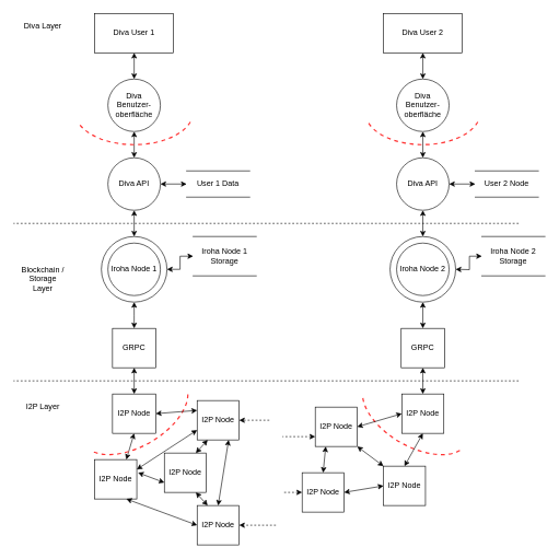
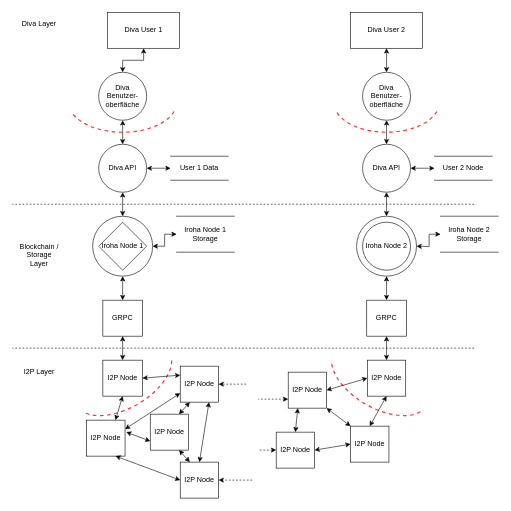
  <mxCell id="0" />
  <mxCell id="1" parent="0" />
- <mxCell id="2" value="Diva User 1" style="rounded=0;whiteSpace=wrap;html=1;" parent="1" vertex="1"><mxGeometry x="144" y="20" width="120" height="60" as="geometry" /></mxCell>
+ <mxCell id="2" value="Diva User 1" style="rounded=0;whiteSpace=wrap;html=1;" parent="1" vertex="1"><mxGeometry x="179" y="20" width="120" height="60" as="geometry" /></mxCell>
  <mxCell id="3" value="&lt;span&gt;Diva&amp;nbsp;&lt;/span&gt;User&amp;nbsp;&lt;span&gt;2&lt;/span&gt;" style="rounded=0;whiteSpace=wrap;html=1;" parent="1" vertex="1"><mxGeometry x="584" y="20" width="120" height="60" as="geometry" /></mxCell>
  <mxCell id="4" value="I2P Node" style="rounded=0;whiteSpace=wrap;html=1;" parent="1" vertex="1"><mxGeometry x="171" y="600" width="66" height="60" as="geometry" /></mxCell>
  <mxCell id="5" value="I2P Node" style="rounded=0;whiteSpace=wrap;html=1;" parent="1" vertex="1"><mxGeometry x="612" y="600" width="64" height="60" as="geometry" /></mxCell>
  <mxCell id="6" style="edgeStyle=orthogonalEdgeStyle;rounded=0;orthogonalLoop=1;jettySize=auto;html=1;exitX=0.5;exitY=1;exitDx=0;exitDy=0;shadow=0;sketch=0;startArrow=classic;startFill=1;" parent="1" source="50" edge="1"><mxGeometry relative="1" as="geometry"><mxPoint x="204" y="460" as="sourcePoint" /><mxPoint x="204" y="500" as="targetPoint" /></mxGeometry></mxCell>
  <mxCell id="7" style="edgeStyle=orthogonalEdgeStyle;rounded=0;orthogonalLoop=1;jettySize=auto;html=1;shadow=0;sketch=0;startArrow=classic;startFill=1;entryX=0.5;entryY=0;entryDx=0;entryDy=0;exitX=0.5;exitY=1;exitDx=0;exitDy=0;" parent="1" source="65" target="13" edge="1"><mxGeometry relative="1" as="geometry"><mxPoint x="204" y="190" as="sourcePoint" /><mxPoint x="204" y="130" as="targetPoint" /></mxGeometry></mxCell>
  <mxCell id="8" style="edgeStyle=orthogonalEdgeStyle;rounded=0;orthogonalLoop=1;jettySize=auto;html=1;exitX=0.5;exitY=1;exitDx=0;exitDy=0;shadow=0;sketch=0;startArrow=classic;startFill=1;entryX=0.5;entryY=0;entryDx=0;entryDy=0;" parent="1" source="68" target="20" edge="1"><mxGeometry relative="1" as="geometry"><mxPoint x="204" y="80" as="sourcePoint" /><mxPoint x="644" y="120" as="targetPoint" /></mxGeometry></mxCell>
  <mxCell id="9" style="edgeStyle=orthogonalEdgeStyle;rounded=0;orthogonalLoop=1;jettySize=auto;html=1;exitX=0.5;exitY=1;exitDx=0;exitDy=0;shadow=0;sketch=0;startArrow=classic;startFill=1;entryX=0.5;entryY=0;entryDx=0;entryDy=0;" parent="1" source="23" target="5" edge="1"><mxGeometry relative="1" as="geometry"><mxPoint x="644" y="450" as="sourcePoint" /><mxPoint x="214" y="410" as="targetPoint" /></mxGeometry></mxCell>
  <mxCell id="10" value="I2P Layer" style="text;html=1;strokeColor=none;fillColor=none;align=center;verticalAlign=middle;whiteSpace=wrap;rounded=0;" parent="1" vertex="1"><mxGeometry x="30" y="610" width="70" height="20" as="geometry" /></mxCell>
  <mxCell id="11" value="Blockchain / Storage Layer" style="text;html=1;strokeColor=none;fillColor=none;align=center;verticalAlign=middle;whiteSpace=wrap;rounded=0;" parent="1" vertex="1"><mxGeometry x="30" y="400" width="70" height="50" as="geometry" /></mxCell>
  <mxCell id="12" value="Diva Layer" style="text;html=1;strokeColor=none;fillColor=none;align=center;verticalAlign=middle;whiteSpace=wrap;rounded=0;" parent="1" vertex="1"><mxGeometry x="30" y="30" width="70" height="20" as="geometry" /></mxCell>
  <mxCell id="13" value="Diva API" style="ellipse;whiteSpace=wrap;html=1;aspect=fixed;" parent="1" vertex="1"><mxGeometry x="164" y="240" width="80" height="80" as="geometry" /></mxCell>
  <mxCell id="14" value="" style="endArrow=classic;startArrow=classic;html=1;entryX=0.5;entryY=1;entryDx=0;entryDy=0;exitX=0.5;exitY=0;exitDx=0;exitDy=0;" parent="1" source="50" target="13" edge="1"><mxGeometry width="50" height="50" relative="1" as="geometry"><mxPoint x="204" y="240" as="sourcePoint" /><mxPoint x="600" y="490" as="targetPoint" /></mxGeometry></mxCell>
  <mxCell id="15" value="I2P Node" style="rounded=0;whiteSpace=wrap;html=1;" parent="1" vertex="1"><mxGeometry x="144" y="700" width="64" height="60" as="geometry" /></mxCell>
  <mxCell id="16" style="rounded=0;orthogonalLoop=1;jettySize=auto;html=1;exitX=0.75;exitY=1;exitDx=0;exitDy=0;shadow=0;sketch=0;startArrow=classic;startFill=1;entryX=0;entryY=0.5;entryDx=0;entryDy=0;" parent="1" source="15" target="17" edge="1"><mxGeometry relative="1" as="geometry"><mxPoint x="247" y="640" as="sourcePoint" /><mxPoint x="280" y="640" as="targetPoint" /></mxGeometry></mxCell>
  <mxCell id="17" value="I2P Node" style="rounded=0;whiteSpace=wrap;html=1;" parent="1" vertex="1"><mxGeometry x="300" y="770" width="64" height="60" as="geometry" /></mxCell>
  <mxCell id="18" style="rounded=0;orthogonalLoop=1;jettySize=auto;html=1;exitX=0.5;exitY=1;exitDx=0;exitDy=0;shadow=0;sketch=0;startArrow=classic;startFill=1;entryX=0.75;entryY=0;entryDx=0;entryDy=0;" parent="1" source="4" target="15" edge="1"><mxGeometry relative="1" as="geometry"><mxPoint x="354" y="640" as="sourcePoint" /><mxPoint x="380" y="640" as="targetPoint" /></mxGeometry></mxCell>
  <mxCell id="19" value="" style="endArrow=classic;startArrow=classic;html=1;entryX=0.5;entryY=1;entryDx=0;entryDy=0;exitX=0.5;exitY=0;exitDx=0;exitDy=0;" parent="1" source="53" target="20" edge="1"><mxGeometry width="50" height="50" relative="1" as="geometry"><mxPoint x="644" y="240" as="sourcePoint" /><mxPoint x="401.716" y="198.284" as="targetPoint" /></mxGeometry></mxCell>
  <mxCell id="20" value="Diva API" style="ellipse;whiteSpace=wrap;html=1;aspect=fixed;" parent="1" vertex="1"><mxGeometry x="604" y="240" width="80" height="80" as="geometry" /></mxCell>
  <mxCell id="21" value="GRPC" style="rounded=0;whiteSpace=wrap;html=1;" parent="1" vertex="1"><mxGeometry x="171" y="500" width="66" height="60" as="geometry" /></mxCell>
  <mxCell id="22" value="" style="edgeStyle=orthogonalEdgeStyle;rounded=0;orthogonalLoop=1;jettySize=auto;html=1;startArrow=classic;startFill=1;entryX=0.5;entryY=1;entryDx=0;entryDy=0;" parent="1" source="23" target="53" edge="1"><mxGeometry relative="1" as="geometry"><mxPoint x="644" y="460" as="targetPoint" /></mxGeometry></mxCell>
  <mxCell id="23" value="GRPC" style="rounded=0;whiteSpace=wrap;html=1;" parent="1" vertex="1"><mxGeometry x="611" y="500" width="66" height="60" as="geometry" /></mxCell>
  <mxCell id="24" style="edgeStyle=orthogonalEdgeStyle;rounded=0;orthogonalLoop=1;jettySize=auto;html=1;exitX=0.5;exitY=1;exitDx=0;exitDy=0;shadow=0;sketch=0;startArrow=classic;startFill=1;entryX=0.5;entryY=0;entryDx=0;entryDy=0;" parent="1" source="21" target="4" edge="1"><mxGeometry relative="1" as="geometry"><mxPoint x="214" y="470" as="sourcePoint" /><mxPoint x="214" y="510" as="targetPoint" /></mxGeometry></mxCell>
  <mxCell id="25" value="" style="verticalLabelPosition=bottom;verticalAlign=top;html=1;shape=mxgraph.basic.arc;startAngle=0.3;endAngle=0.694;dashed=1;strokeColor=#FF3333;strokeWidth=2;rotation=-30;" parent="1" vertex="1"><mxGeometry x="114" y="580" width="180" height="100" as="geometry" /></mxCell>
  <mxCell id="26" value="" style="verticalLabelPosition=bottom;verticalAlign=top;html=1;shape=mxgraph.basic.arc;startAngle=0.3;endAngle=0.694;dashed=1;strokeColor=#FF3333;strokeWidth=2;rotation=30;" parent="1" vertex="1"><mxGeometry x="544" y="580" width="180" height="100" as="geometry" /></mxCell>
  <mxCell id="27" value="I2P Node" style="rounded=0;whiteSpace=wrap;html=1;" parent="1" vertex="1"><mxGeometry x="584" y="710" width="64" height="60" as="geometry" /></mxCell>
  <mxCell id="28" value="I2P Node" style="rounded=0;whiteSpace=wrap;html=1;" parent="1" vertex="1"><mxGeometry x="480" y="620" width="64" height="60" as="geometry" /></mxCell>
  <mxCell id="29" value="I2P Node" style="rounded=0;whiteSpace=wrap;html=1;" parent="1" vertex="1"><mxGeometry x="300" y="610" width="64" height="60" as="geometry" /></mxCell>
  <mxCell id="30" value="I2P Node" style="rounded=0;whiteSpace=wrap;html=1;" parent="1" vertex="1"><mxGeometry x="460" y="720" width="64" height="60" as="geometry" /></mxCell>
  <mxCell id="31" value="I2P Node" style="rounded=0;whiteSpace=wrap;html=1;" parent="1" vertex="1"><mxGeometry x="250" y="690" width="64" height="60" as="geometry" /></mxCell>
  <mxCell id="32" style="rounded=0;orthogonalLoop=1;jettySize=auto;html=1;exitX=0.75;exitY=1;exitDx=0;exitDy=0;shadow=0;sketch=0;startArrow=classic;startFill=1;entryX=0.25;entryY=0;entryDx=0;entryDy=0;" parent="1" source="31" target="17" edge="1"><mxGeometry relative="1" as="geometry"><mxPoint x="186" y="750" as="sourcePoint" /><mxPoint x="310" y="810" as="targetPoint" /></mxGeometry></mxCell>
  <mxCell id="33" style="rounded=0;orthogonalLoop=1;jettySize=auto;html=1;exitX=0.75;exitY=1;exitDx=0;exitDy=0;shadow=0;sketch=0;startArrow=classic;startFill=1;entryX=0.5;entryY=0;entryDx=0;entryDy=0;" parent="1" source="29" target="17" edge="1"><mxGeometry relative="1" as="geometry"><mxPoint x="292" y="760" as="sourcePoint" /><mxPoint x="330" y="770" as="targetPoint" /></mxGeometry></mxCell>
  <mxCell id="34" style="rounded=0;orthogonalLoop=1;jettySize=auto;html=1;exitX=0.25;exitY=1;exitDx=0;exitDy=0;shadow=0;sketch=0;startArrow=classic;startFill=1;entryX=0.75;entryY=0;entryDx=0;entryDy=0;" parent="1" source="29" target="31" edge="1"><mxGeometry relative="1" as="geometry"><mxPoint x="322" y="680" as="sourcePoint" /><mxPoint x="340" y="780" as="targetPoint" /></mxGeometry></mxCell>
  <mxCell id="35" style="rounded=0;orthogonalLoop=1;jettySize=auto;html=1;exitX=0;exitY=0.75;exitDx=0;exitDy=0;shadow=0;sketch=0;startArrow=classic;startFill=1;entryX=1;entryY=0.25;entryDx=0;entryDy=0;" parent="1" source="29" target="15" edge="1"><mxGeometry relative="1" as="geometry"><mxPoint x="322" y="680" as="sourcePoint" /><mxPoint x="292" y="700" as="targetPoint" /></mxGeometry></mxCell>
  <mxCell id="36" style="rounded=0;orthogonalLoop=1;jettySize=auto;html=1;exitX=0;exitY=0.75;exitDx=0;exitDy=0;shadow=0;sketch=0;startArrow=classic;startFill=1;" parent="1" source="31" edge="1"><mxGeometry relative="1" as="geometry"><mxPoint x="290" y="650" as="sourcePoint" /><mxPoint x="210" y="720" as="targetPoint" /></mxGeometry></mxCell>
  <mxCell id="37" style="rounded=0;orthogonalLoop=1;jettySize=auto;html=1;exitX=0;exitY=0.25;exitDx=0;exitDy=0;shadow=0;sketch=0;startArrow=classic;startFill=1;entryX=1;entryY=0.5;entryDx=0;entryDy=0;" parent="1" source="29" target="4" edge="1"><mxGeometry relative="1" as="geometry"><mxPoint x="260" y="730" as="sourcePoint" /><mxPoint x="220" y="720" as="targetPoint" /></mxGeometry></mxCell>
  <mxCell id="38" style="rounded=0;orthogonalLoop=1;jettySize=auto;html=1;exitX=0.25;exitY=1;exitDx=0;exitDy=0;shadow=0;sketch=0;startArrow=classic;startFill=1;entryX=0.5;entryY=0;entryDx=0;entryDy=0;" parent="1" source="28" target="30" edge="1"><mxGeometry relative="1" as="geometry"><mxPoint x="312" y="680" as="sourcePoint" /><mxPoint x="282" y="700" as="targetPoint" /></mxGeometry></mxCell>
  <mxCell id="39" style="rounded=0;orthogonalLoop=1;jettySize=auto;html=1;exitX=0;exitY=0.5;exitDx=0;exitDy=0;shadow=0;sketch=0;startArrow=classic;startFill=1;entryX=1;entryY=0.5;entryDx=0;entryDy=0;" parent="1" source="27" target="30" edge="1"><mxGeometry relative="1" as="geometry"><mxPoint x="510" y="700" as="sourcePoint" /><mxPoint x="498" y="720" as="targetPoint" /></mxGeometry></mxCell>
  <mxCell id="40" style="rounded=0;orthogonalLoop=1;jettySize=auto;html=1;exitX=0;exitY=0.5;exitDx=0;exitDy=0;shadow=0;sketch=0;startArrow=classic;startFill=1;entryX=1;entryY=0.5;entryDx=0;entryDy=0;" parent="1" source="5" target="28" edge="1"><mxGeometry relative="1" as="geometry"><mxPoint x="594" y="750" as="sourcePoint" /><mxPoint x="514" y="750" as="targetPoint" /></mxGeometry></mxCell>
  <mxCell id="41" style="rounded=0;orthogonalLoop=1;jettySize=auto;html=1;exitX=0.5;exitY=1;exitDx=0;exitDy=0;shadow=0;sketch=0;startArrow=classic;startFill=1;entryX=0.5;entryY=0;entryDx=0;entryDy=0;" parent="1" source="5" target="27" edge="1"><mxGeometry relative="1" as="geometry"><mxPoint x="622" y="640" as="sourcePoint" /><mxPoint x="574" y="670" as="targetPoint" /></mxGeometry></mxCell>
  <mxCell id="42" style="rounded=0;orthogonalLoop=1;jettySize=auto;html=1;exitX=1;exitY=1;exitDx=0;exitDy=0;shadow=0;sketch=0;startArrow=classic;startFill=1;entryX=0;entryY=0;entryDx=0;entryDy=0;" parent="1" source="28" target="27" edge="1"><mxGeometry relative="1" as="geometry"><mxPoint x="654" y="670" as="sourcePoint" /><mxPoint x="626" y="720" as="targetPoint" /></mxGeometry></mxCell>
  <mxCell id="43" style="rounded=0;orthogonalLoop=1;jettySize=auto;html=1;exitX=0;exitY=0.75;exitDx=0;exitDy=0;shadow=0;sketch=0;startArrow=classic;startFill=1;endArrow=none;endFill=0;dashed=1;" parent="1" source="28" edge="1"><mxGeometry relative="1" as="geometry"><mxPoint x="328" y="680" as="sourcePoint" /><mxPoint x="430" y="665" as="targetPoint" /></mxGeometry></mxCell>
  <mxCell id="44" style="rounded=0;orthogonalLoop=1;jettySize=auto;html=1;exitX=0;exitY=0.5;exitDx=0;exitDy=0;shadow=0;sketch=0;startArrow=classic;startFill=1;endArrow=none;endFill=0;dashed=1;" parent="1" source="30" edge="1"><mxGeometry relative="1" as="geometry"><mxPoint x="510" y="670" as="sourcePoint" /><mxPoint x="430" y="750" as="targetPoint" /></mxGeometry></mxCell>
  <mxCell id="45" style="rounded=0;orthogonalLoop=1;jettySize=auto;html=1;shadow=0;sketch=0;startArrow=none;startFill=0;entryX=1;entryY=0.5;entryDx=0;entryDy=0;dashed=1;" parent="1" target="17" edge="1"><mxGeometry relative="1" as="geometry"><mxPoint x="420" y="800" as="sourcePoint" /><mxPoint x="450" y="760" as="targetPoint" /></mxGeometry></mxCell>
  <mxCell id="46" style="rounded=0;orthogonalLoop=1;jettySize=auto;html=1;shadow=0;sketch=0;startArrow=none;startFill=0;entryX=1;entryY=0.5;entryDx=0;entryDy=0;dashed=1;" parent="1" target="29" edge="1"><mxGeometry relative="1" as="geometry"><mxPoint x="410" y="640" as="sourcePoint" /><mxPoint x="374" y="810" as="targetPoint" /></mxGeometry></mxCell>
  <mxCell id="47" style="rounded=0;orthogonalLoop=1;jettySize=auto;html=1;shadow=0;sketch=0;startArrow=none;startFill=0;dashed=1;endArrow=none;endFill=0;" parent="1" edge="1"><mxGeometry relative="1" as="geometry"><mxPoint x="790" y="580" as="sourcePoint" /><mxPoint x="20" y="580" as="targetPoint" /></mxGeometry></mxCell>
  <mxCell id="48" style="rounded=0;orthogonalLoop=1;jettySize=auto;html=1;shadow=0;sketch=0;startArrow=none;startFill=0;dashed=1;endArrow=none;endFill=0;" parent="1" edge="1"><mxGeometry relative="1" as="geometry"><mxPoint x="790" y="340" as="sourcePoint" /><mxPoint x="20" y="340" as="targetPoint" /></mxGeometry></mxCell>
  <mxCell id="49" value="" style="group" parent="1" vertex="1" connectable="0"><mxGeometry x="154" y="360" width="100" height="100" as="geometry" /></mxCell>
  <mxCell id="50" value="" style="ellipse;whiteSpace=wrap;html=1;aspect=fixed;strokeWidth=1;" parent="49" vertex="1"><mxGeometry width="100" height="100" as="geometry" /></mxCell>
- <mxCell id="51" value="Iroha Node 1" style="ellipse;whiteSpace=wrap;html=1;aspect=fixed;strokeWidth=1;" parent="49" vertex="1"><mxGeometry x="10" y="10" width="80" height="80" as="geometry" /></mxCell>
+ <mxCell id="51" value="Iroha Node 1" style="rhombus;whiteSpace=wrap;html=1;aspect=fixed;strokeWidth=1;" parent="49" vertex="1"><mxGeometry x="10" y="10" width="80" height="80" as="geometry" /></mxCell>
  <mxCell id="52" value="" style="group" parent="1" vertex="1" connectable="0"><mxGeometry x="594" y="360" width="100" height="100" as="geometry" /></mxCell>
  <mxCell id="53" value="" style="ellipse;whiteSpace=wrap;html=1;aspect=fixed;strokeWidth=1;" parent="52" vertex="1"><mxGeometry width="100" height="100" as="geometry" /></mxCell>
  <mxCell id="54" value="Iroha Node 2" style="ellipse;whiteSpace=wrap;html=1;aspect=fixed;strokeWidth=1;" parent="52" vertex="1"><mxGeometry x="10" y="10" width="80" height="80" as="geometry" /></mxCell>
  <mxCell id="55" value="&lt;span&gt;Iroha Node 1 Storage&lt;br&gt;&lt;/span&gt;" style="shape=partialRectangle;whiteSpace=wrap;html=1;left=0;right=0;fillColor=none;rounded=0;glass=1;" parent="1" vertex="1"><mxGeometry x="294" y="360" width="96" height="60" as="geometry" /></mxCell>
  <mxCell id="56" style="edgeStyle=orthogonalEdgeStyle;rounded=0;orthogonalLoop=1;jettySize=auto;html=1;exitX=1;exitY=0.5;exitDx=0;exitDy=0;shadow=0;sketch=0;startArrow=classic;startFill=1;entryX=0;entryY=0.5;entryDx=0;entryDy=0;" parent="1" source="50" target="55" edge="1"><mxGeometry relative="1" as="geometry"><mxPoint x="214" y="570" as="sourcePoint" /><mxPoint x="214" y="610" as="targetPoint" /></mxGeometry></mxCell>
  <mxCell id="57" value="&lt;span&gt;Iroha Node 2 Storage&lt;br&gt;&lt;/span&gt;" style="shape=partialRectangle;whiteSpace=wrap;html=1;left=0;right=0;fillColor=none;rounded=0;glass=1;" parent="1" vertex="1"><mxGeometry x="734" y="360" width="96" height="60" as="geometry" /></mxCell>
  <mxCell id="58" style="edgeStyle=orthogonalEdgeStyle;rounded=0;orthogonalLoop=1;jettySize=auto;html=1;exitX=1;exitY=0.5;exitDx=0;exitDy=0;shadow=0;sketch=0;startArrow=classic;startFill=1;entryX=0;entryY=0.5;entryDx=0;entryDy=0;" parent="1" target="57" edge="1"><mxGeometry relative="1" as="geometry"><mxPoint x="694" y="410" as="sourcePoint" /><mxPoint x="654" y="610" as="targetPoint" /></mxGeometry></mxCell>
  <mxCell id="59" style="edgeStyle=orthogonalEdgeStyle;rounded=0;orthogonalLoop=1;jettySize=auto;html=1;shadow=0;sketch=0;startArrow=classic;startFill=1;entryX=1;entryY=0.5;entryDx=0;entryDy=0;exitX=0;exitY=0.5;exitDx=0;exitDy=0;" parent="1" source="60" target="13" edge="1"><mxGeometry relative="1" as="geometry"><mxPoint x="130" y="160" as="sourcePoint" /><mxPoint x="214" y="130" as="targetPoint" /></mxGeometry></mxCell>
  <mxCell id="60" value="&lt;span&gt;User 1 Data&lt;br&gt;&lt;/span&gt;" style="shape=partialRectangle;whiteSpace=wrap;html=1;left=0;right=0;fillColor=none;rounded=0;glass=1;" parent="1" vertex="1"><mxGeometry x="284" y="260" width="96" height="40" as="geometry" /></mxCell>
  <mxCell id="61" style="edgeStyle=orthogonalEdgeStyle;rounded=0;orthogonalLoop=1;jettySize=auto;html=1;shadow=0;sketch=0;startArrow=classic;startFill=1;exitX=0;exitY=0.5;exitDx=0;exitDy=0;entryX=1;entryY=0.5;entryDx=0;entryDy=0;" parent="1" source="62" edge="1" target="20"><mxGeometry relative="1" as="geometry"><mxPoint x="570" y="160" as="sourcePoint" /><mxPoint x="684" y="160" as="targetPoint" /></mxGeometry></mxCell>
  <mxCell id="62" value="&lt;span&gt;User 2 Node&lt;br&gt;&lt;/span&gt;" style="shape=partialRectangle;whiteSpace=wrap;html=1;left=0;right=0;fillColor=none;rounded=0;glass=1;" parent="1" vertex="1"><mxGeometry x="724" y="260" width="96" height="40" as="geometry" /></mxCell>
  <mxCell id="63" value="" style="verticalLabelPosition=bottom;verticalAlign=top;html=1;shape=mxgraph.basic.arc;startAngle=0.3;endAngle=0.694;dashed=1;strokeColor=#FF3333;strokeWidth=2;rotation=0;" vertex="1" parent="1"><mxGeometry x="114" y="120" width="180" height="100" as="geometry" /></mxCell>
  <mxCell id="64" value="" style="verticalLabelPosition=bottom;verticalAlign=top;html=1;shape=mxgraph.basic.arc;startAngle=0.3;endAngle=0.694;dashed=1;strokeColor=#FF3333;strokeWidth=2;rotation=0;" vertex="1" parent="1"><mxGeometry x="556" y="120" width="176" height="100" as="geometry" /></mxCell>
  <mxCell id="65" value="Diva Benutzer-oberfläche" style="ellipse;whiteSpace=wrap;html=1;aspect=fixed;" vertex="1" parent="1"><mxGeometry x="164" y="120" width="80" height="80" as="geometry" /></mxCell>
  <mxCell id="66" style="edgeStyle=orthogonalEdgeStyle;rounded=0;orthogonalLoop=1;jettySize=auto;html=1;shadow=0;sketch=0;startArrow=classic;startFill=1;entryX=0.5;entryY=0;entryDx=0;entryDy=0;" edge="1" parent="1" source="2" target="65"><mxGeometry relative="1" as="geometry"><mxPoint x="214" y="200" as="sourcePoint" /><mxPoint x="204" y="110" as="targetPoint" /></mxGeometry></mxCell>
  <mxCell id="67" style="edgeStyle=orthogonalEdgeStyle;rounded=0;orthogonalLoop=1;jettySize=auto;html=1;shadow=0;sketch=0;startArrow=classic;startFill=1;entryX=0.5;entryY=0;entryDx=0;entryDy=0;" edge="1" parent="1" source="3" target="68"><mxGeometry relative="1" as="geometry"><mxPoint x="214" y="80" as="sourcePoint" /><mxPoint x="214" y="120" as="targetPoint" /></mxGeometry></mxCell>
  <mxCell id="68" value="Diva Benutzer-oberfläche" style="ellipse;whiteSpace=wrap;html=1;aspect=fixed;" vertex="1" parent="1"><mxGeometry x="604" y="120" width="80" height="80" as="geometry" /></mxCell>
